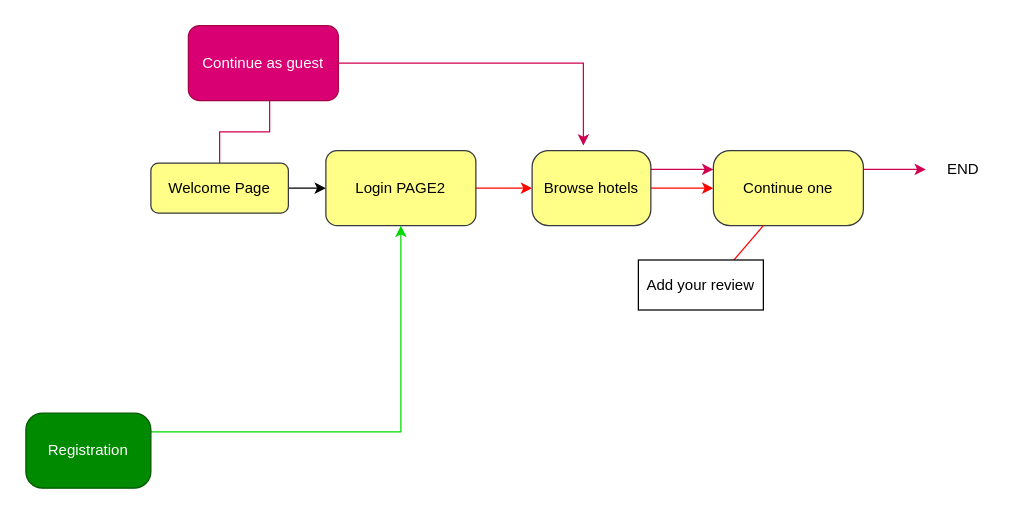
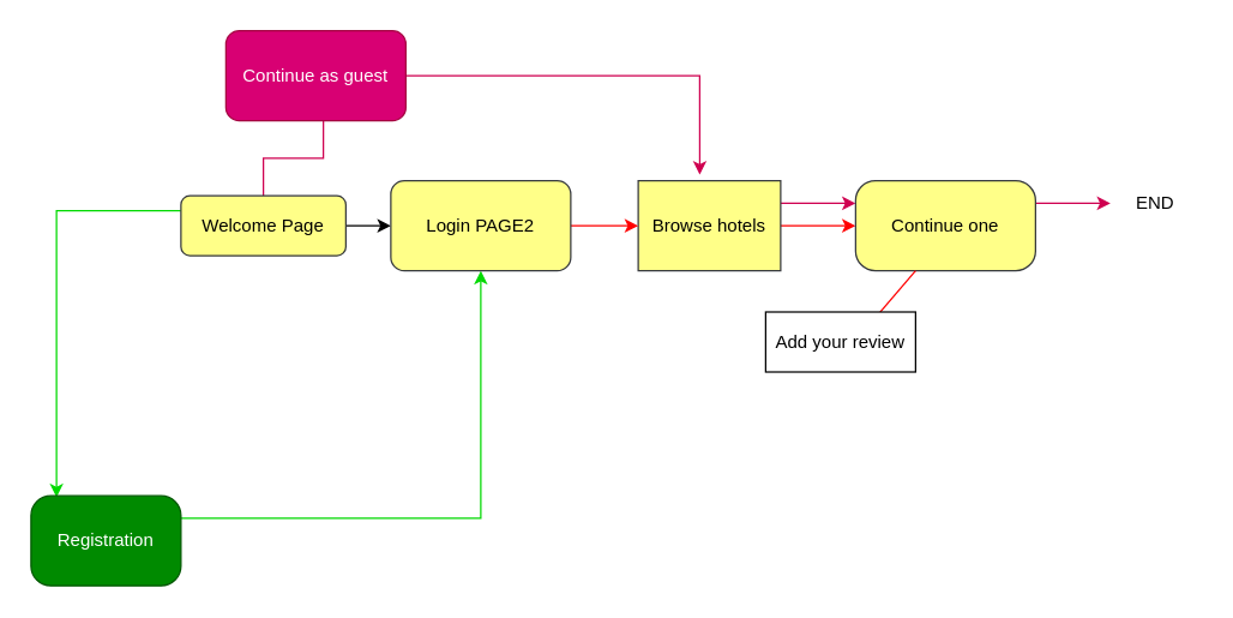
  <mxCell id="0" />
  <mxCell id="1" parent="0" />
  <mxCell id="2" style="edgeStyle=orthogonalEdgeStyle;rounded=0;orthogonalLoop=1;jettySize=auto;html=1;entryX=0;entryY=0.5;entryDx=0;entryDy=0;" edge="1" parent="1" source="5" target="14"><mxGeometry relative="1" as="geometry" /></mxCell>
+ <mxCell id="3" style="rounded=0;orthogonalLoop=1;jettySize=auto;html=1;exitX=0;exitY=0.25;exitDx=0;exitDy=0;entryX=0.17;entryY=0.017;entryDx=0;entryDy=0;strokeColor=#00D900;entryPerimeter=0;edgeStyle=orthogonalEdgeStyle;" edge="1" parent="1" source="5" target="7"><mxGeometry relative="1" as="geometry" /></mxCell>
  <mxCell id="4" style="edgeStyle=orthogonalEdgeStyle;rounded=0;orthogonalLoop=1;jettySize=auto;html=1;exitX=0.5;exitY=0;exitDx=0;exitDy=0;entryX=0.542;entryY=0.833;entryDx=0;entryDy=0;entryPerimeter=0;strokeColor=#CF0050;" edge="1" parent="1" source="5" target="16"><mxGeometry relative="1" as="geometry" /></mxCell>
  <mxCell id="5" value="Welcome Page" style="rounded=1;whiteSpace=wrap;html=1;fontSize=12;glass=0;strokeWidth=1;shadow=0;fillColor=#ffff88;strokeColor=#36393d;" parent="1" vertex="1"><mxGeometry x="120" y="130" width="110" height="40" as="geometry" /></mxCell>
  <mxCell id="6" style="edgeStyle=orthogonalEdgeStyle;rounded=0;orthogonalLoop=1;jettySize=auto;html=1;exitX=1;exitY=0.25;exitDx=0;exitDy=0;entryX=0.5;entryY=1;entryDx=0;entryDy=0;strokeColor=#00D900;" edge="1" parent="1" source="7" target="14"><mxGeometry relative="1" as="geometry" /></mxCell>
  <mxCell id="7" value="Registration" style="whiteSpace=wrap;html=1;rounded=1;glass=0;strokeWidth=1;shadow=0;arcSize=22;fillColor=#008a00;fontColor=#ffffff;strokeColor=#005700;" vertex="1" parent="1"><mxGeometry x="20" y="330" width="100" height="60" as="geometry" /></mxCell>
  <mxCell id="8" value="" style="edgeStyle=orthogonalEdgeStyle;rounded=0;orthogonalLoop=1;jettySize=auto;html=1;strokeColor=#FF0000;" edge="1" parent="1" source="10" target="12"><mxGeometry relative="1" as="geometry" /></mxCell>
  <mxCell id="9" style="edgeStyle=orthogonalEdgeStyle;rounded=0;orthogonalLoop=1;jettySize=auto;html=1;exitX=1;exitY=0.25;exitDx=0;exitDy=0;entryX=0;entryY=0.25;entryDx=0;entryDy=0;fillColor=#d80073;strokeColor=#CF0050;" edge="1" parent="1" source="10" target="12"><mxGeometry relative="1" as="geometry" /></mxCell>
- <mxCell id="10" value="Browse hotels" style="whiteSpace=wrap;html=1;rounded=1;glass=0;strokeWidth=1;shadow=0;arcSize=22;fillColor=#ffff88;strokeColor=#36393d;" vertex="1" parent="1"><mxGeometry x="425" y="120" width="95" height="60" as="geometry" /></mxCell>
+ <mxCell id="10" value="Browse hotels" style="whiteSpace=wrap;html=1;glass=0;strokeWidth=1;shadow=0;arcSize=22;fillColor=#ffff88;strokeColor=#36393d;rounded=0;" vertex="1" parent="1"><mxGeometry x="425" y="120" width="95" height="60" as="geometry" /></mxCell>
  <mxCell id="11" style="edgeStyle=orthogonalEdgeStyle;rounded=0;orthogonalLoop=1;jettySize=auto;html=1;exitX=1;exitY=0.25;exitDx=0;exitDy=0;fillColor=#d80073;strokeColor=#CF0050;" edge="1" parent="1" source="12"><mxGeometry relative="1" as="geometry"><mxPoint x="740" y="135" as="targetPoint" /></mxGeometry></mxCell>
  <mxCell id="12" value="Continue one" style="whiteSpace=wrap;html=1;rounded=1;glass=0;strokeWidth=1;shadow=0;arcSize=22;fillColor=#ffff88;strokeColor=#36393d;" vertex="1" parent="1"><mxGeometry x="570" y="120" width="120" height="60" as="geometry" /></mxCell>
  <mxCell id="13" style="edgeStyle=orthogonalEdgeStyle;rounded=0;orthogonalLoop=1;jettySize=auto;html=1;exitX=1;exitY=0.5;exitDx=0;exitDy=0;entryX=0;entryY=0.5;entryDx=0;entryDy=0;strokeColor=#FF0000;" edge="1" parent="1" source="14" target="10"><mxGeometry relative="1" as="geometry" /></mxCell>
  <mxCell id="14" value="Login PAGE2" style="whiteSpace=wrap;html=1;rounded=1;glass=0;strokeWidth=1;shadow=0;fillColor=#ffff88;strokeColor=#36393d;" vertex="1" parent="1"><mxGeometry x="260" y="120" width="120" height="60" as="geometry" /></mxCell>
  <mxCell id="15" style="edgeStyle=orthogonalEdgeStyle;rounded=0;orthogonalLoop=1;jettySize=auto;html=1;entryX=0.432;entryY=-0.067;entryDx=0;entryDy=0;entryPerimeter=0;fillColor=#d80073;strokeColor=#CF0050;" edge="1" parent="1" source="16" target="10"><mxGeometry relative="1" as="geometry"><mxPoint x="390" y="150" as="targetPoint" /></mxGeometry></mxCell>
  <mxCell id="16" value="Continue as guest" style="whiteSpace=wrap;html=1;rounded=1;glass=0;strokeWidth=1;shadow=0;fillColor=#d80073;fontColor=#ffffff;strokeColor=#A50040;" vertex="1" parent="1"><mxGeometry x="150" y="20" width="120" height="60" as="geometry" /></mxCell>
  <mxCell id="17" value="" style="endArrow=none;html=1;rounded=0;strokeColor=#FF0000;" edge="1" parent="1"><mxGeometry width="50" height="50" relative="1" as="geometry"><mxPoint x="580" y="215" as="sourcePoint" /><mxPoint x="610" y="180" as="targetPoint" /></mxGeometry></mxCell>
  <mxCell id="18" value="Add your review" style="rounded=0;whiteSpace=wrap;html=1;" vertex="1" parent="1"><mxGeometry x="510" y="207.5" width="100" height="40" as="geometry" /></mxCell>
  <mxCell id="19" value="END" style="text;html=1;strokeColor=none;fillColor=none;align=center;verticalAlign=middle;whiteSpace=wrap;rounded=0;" vertex="1" parent="1"><mxGeometry x="740" y="120" width="60" height="30" as="geometry" /></mxCell>
